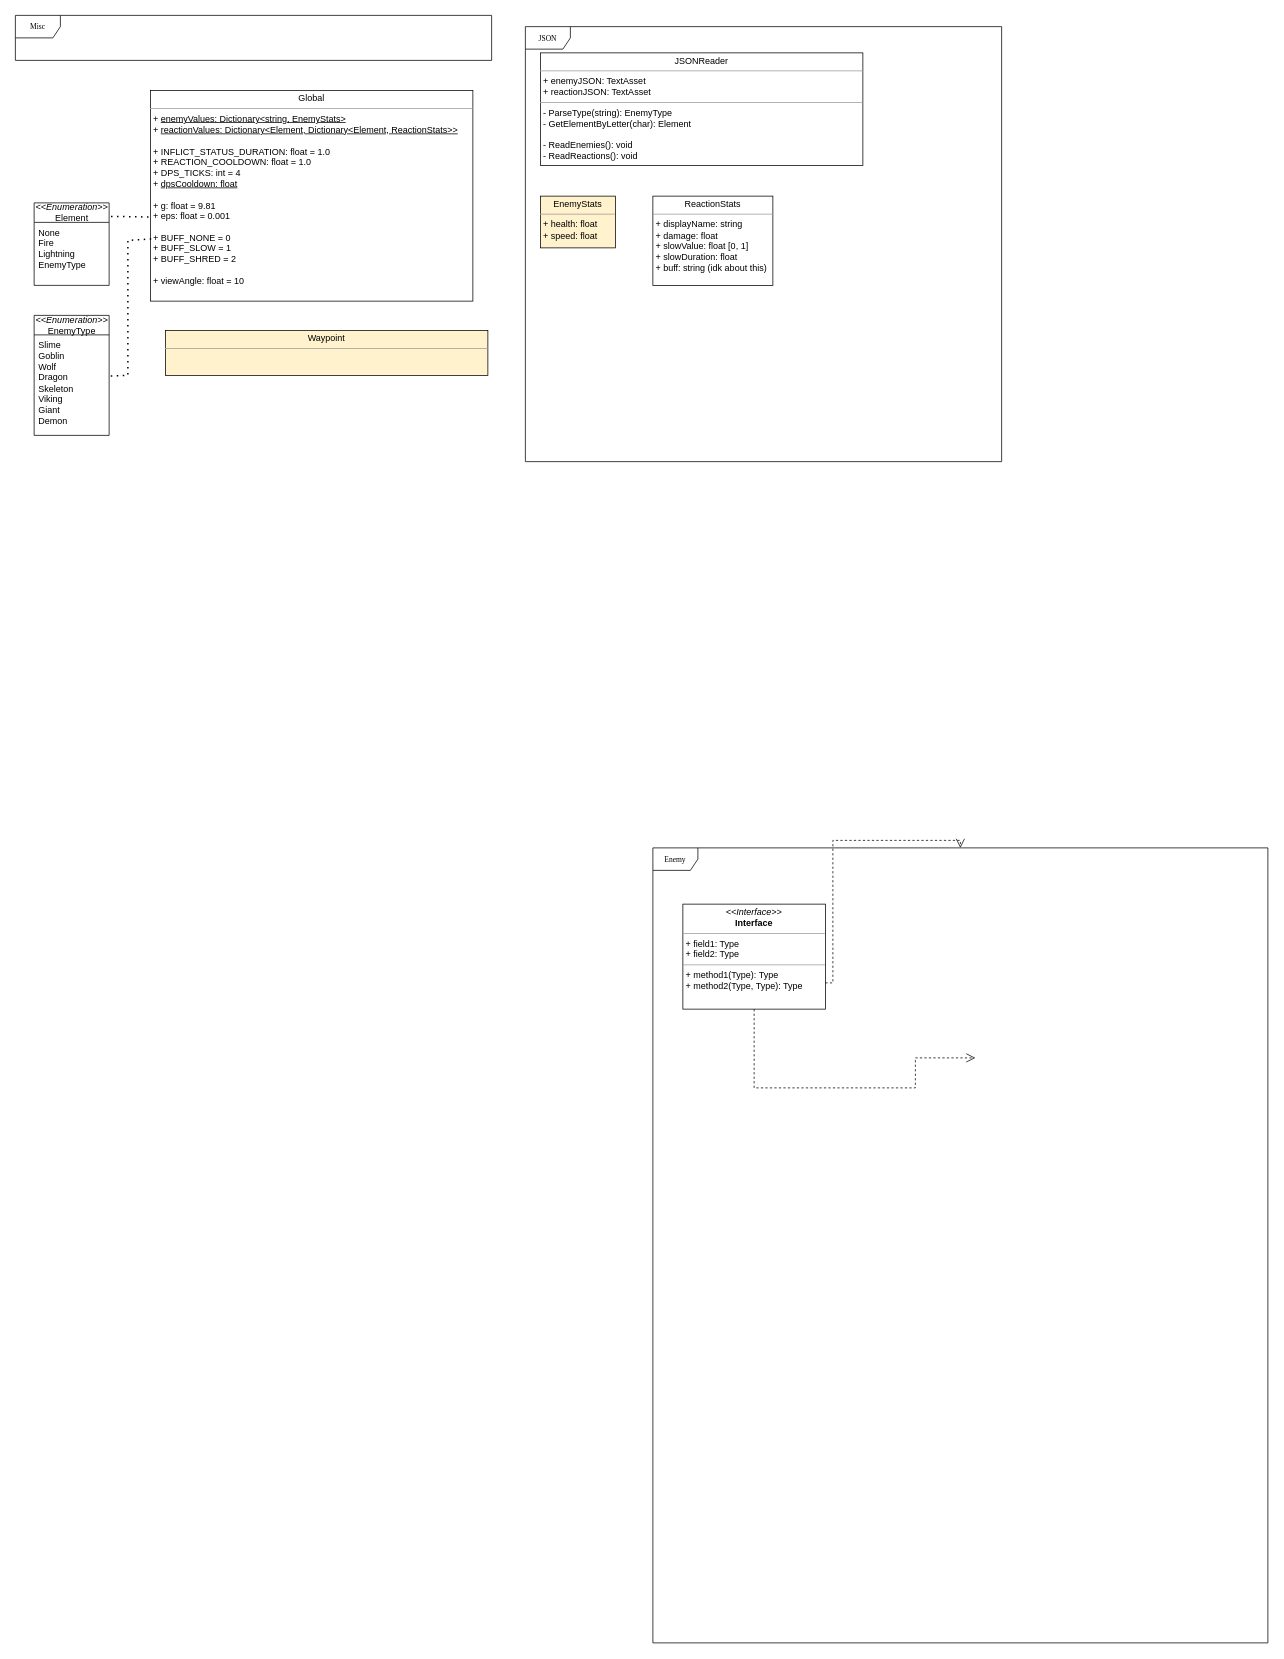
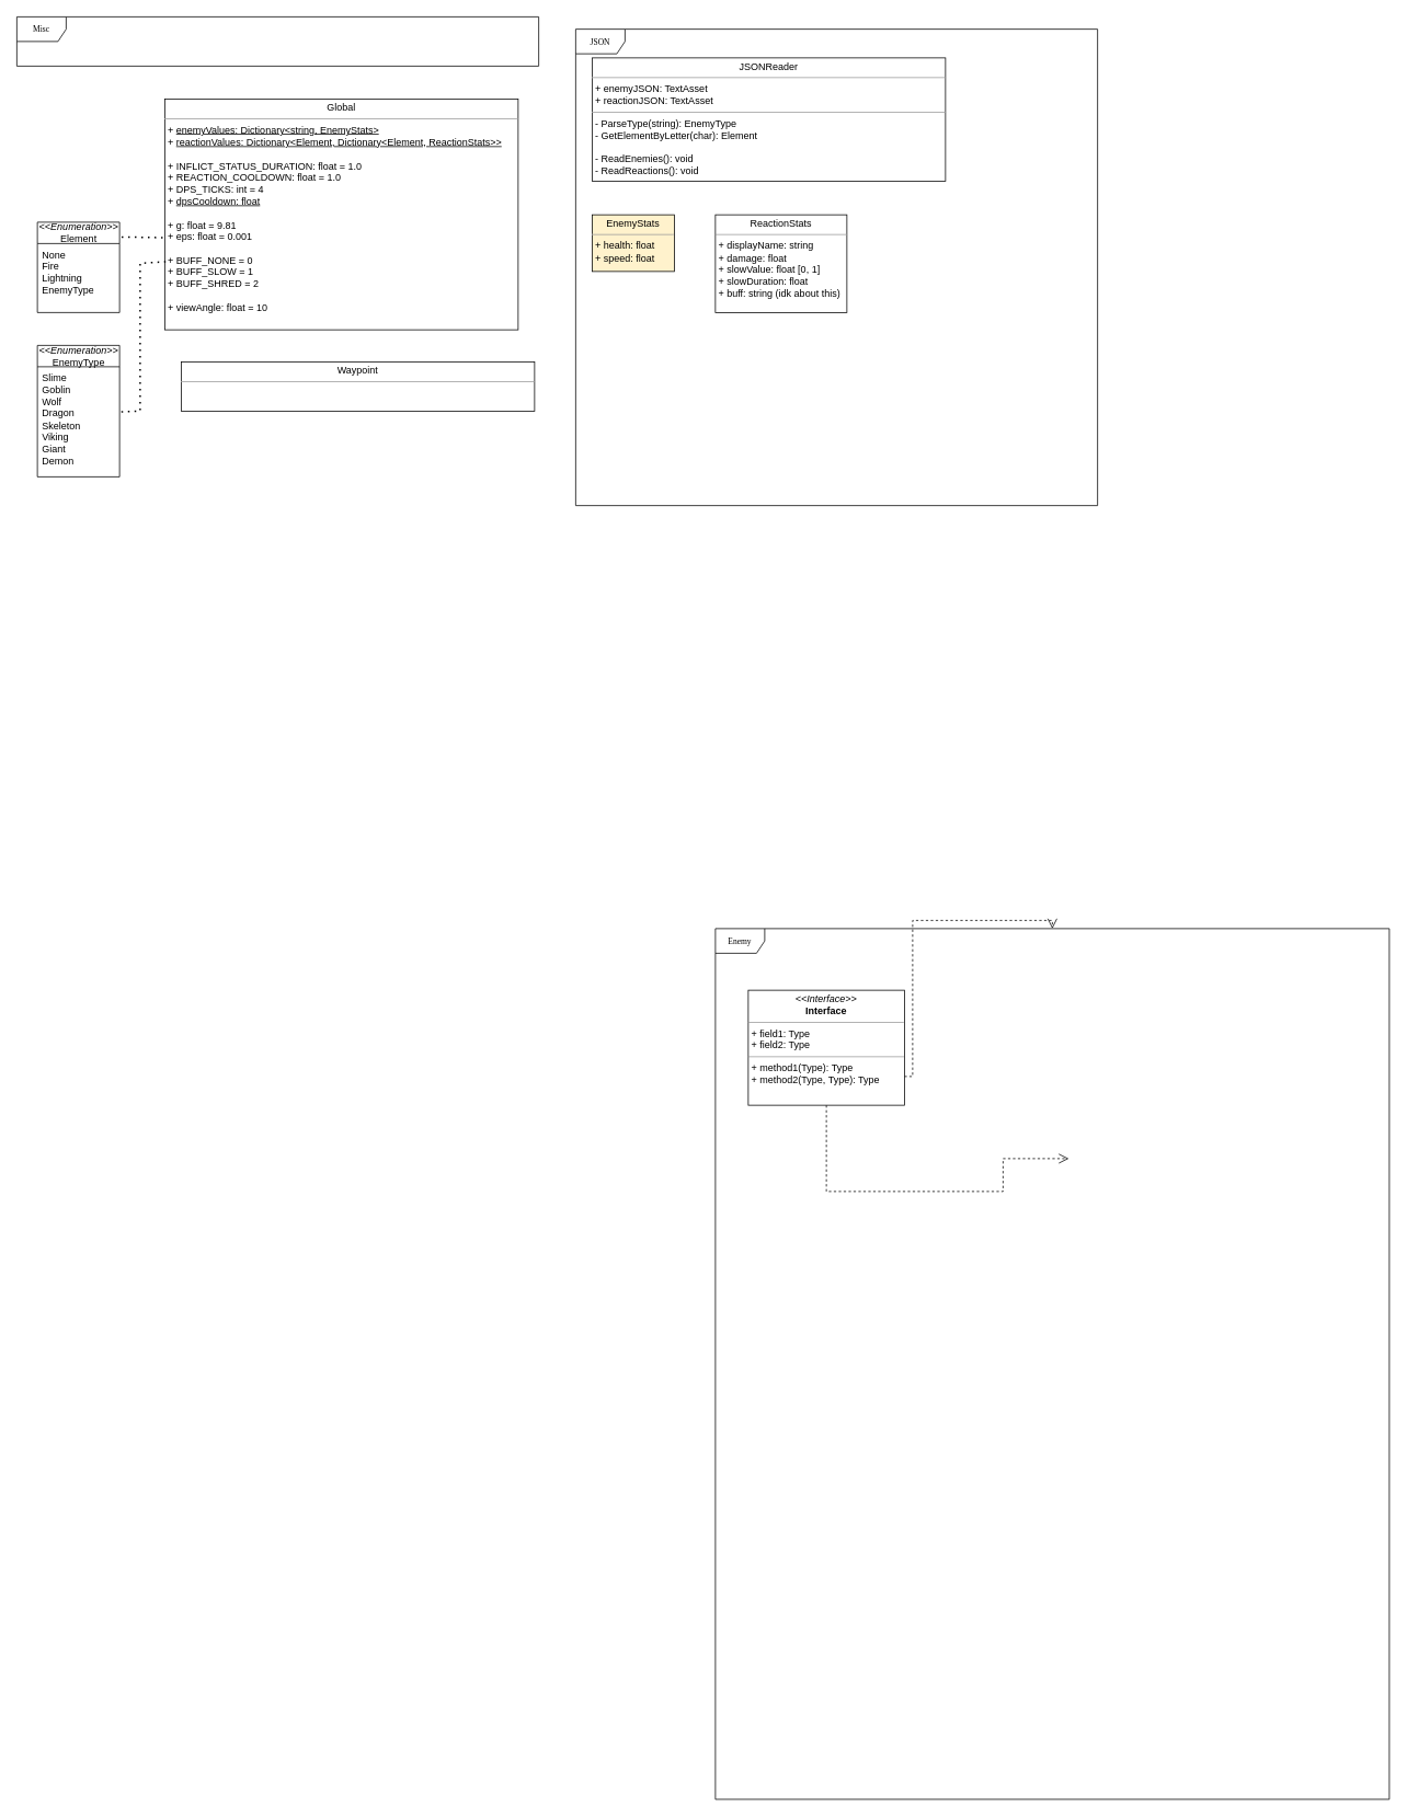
  <mxCell id="0" />
  <mxCell id="1" parent="0" />
  <mxCell id="2" value="Enemy" style="shape=umlFrame;whiteSpace=wrap;html=1;rounded=0;shadow=0;comic=0;labelBackgroundColor=none;strokeWidth=1;fontFamily=Verdana;fontSize=10;align=center;" parent="1" vertex="1"><mxGeometry x="870" y="1130" width="820" height="1060" as="geometry" /></mxCell>
  <mxCell id="3" style="edgeStyle=orthogonalEdgeStyle;rounded=0;html=1;dashed=1;labelBackgroundColor=none;startFill=0;endArrow=open;endFill=0;endSize=10;fontFamily=Verdana;fontSize=10;" parent="1" source="5" edge="1"><mxGeometry relative="1" as="geometry"><Array as="points"><mxPoint x="1220" y="1450" /><mxPoint x="1220" y="1410" /></Array><mxPoint x="1300" y="1410" as="targetPoint" /></mxGeometry></mxCell>
  <mxCell id="4" style="edgeStyle=orthogonalEdgeStyle;rounded=0;html=1;exitX=1;exitY=0.75;dashed=1;labelBackgroundColor=none;startFill=0;endArrow=open;endFill=0;endSize=10;fontFamily=Verdana;fontSize=10;" parent="1" source="5" target="2" edge="1"><mxGeometry relative="1" as="geometry"><Array as="points" /><mxPoint x="1230" y="1550" as="targetPoint" /></mxGeometry></mxCell>
  <mxCell id="5" value="&lt;p style=&quot;margin:0px;margin-top:4px;text-align:center;&quot;&gt;&lt;i&gt;&amp;lt;&amp;lt;Interface&amp;gt;&amp;gt;&lt;/i&gt;&lt;br/&gt;&lt;b&gt;Interface&lt;/b&gt;&lt;/p&gt;&lt;hr size=&quot;1&quot;/&gt;&lt;p style=&quot;margin:0px;margin-left:4px;&quot;&gt;+ field1: Type&lt;br/&gt;+ field2: Type&lt;/p&gt;&lt;hr size=&quot;1&quot;/&gt;&lt;p style=&quot;margin:0px;margin-left:4px;&quot;&gt;+ method1(Type): Type&lt;br/&gt;+ method2(Type, Type): Type&lt;/p&gt;" style="verticalAlign=top;align=left;overflow=fill;fontSize=12;fontFamily=Helvetica;html=1;rounded=0;shadow=0;comic=0;labelBackgroundColor=none;strokeWidth=1" parent="1" vertex="1"><mxGeometry x="910" y="1205" width="190" height="140" as="geometry" /></mxCell>
  <mxCell id="6" value="&lt;p style=&quot;margin:0px;margin-top:4px;text-align:center;&quot;&gt;Global&lt;/p&gt;&lt;hr size=&quot;1&quot;&gt;&lt;p style=&quot;margin:0px;margin-left:4px;&quot;&gt;+ &lt;u&gt;enemyValues: Dictionary&amp;lt;string, EnemyStats&amp;gt;&lt;/u&gt;&lt;br&gt;&lt;/p&gt;&lt;p style=&quot;margin:0px;margin-left:4px;&quot;&gt;+ &lt;u&gt;reactionValues: Dictionary&amp;lt;Element, Dictionary&amp;lt;Element, ReactionStats&amp;gt;&amp;gt;&lt;/u&gt;&lt;/p&gt;&lt;p style=&quot;margin:0px;margin-left:4px;&quot;&gt;&lt;br&gt;&lt;/p&gt;&lt;p style=&quot;margin:0px;margin-left:4px;&quot;&gt;+ INFLICT_STATUS_DURATION: float = 1.0&lt;/p&gt;&lt;p style=&quot;margin:0px;margin-left:4px;&quot;&gt;+ REACTION_COOLDOWN: float = 1.0&lt;/p&gt;&lt;p style=&quot;margin:0px;margin-left:4px;&quot;&gt;+ DPS_TICKS: int = 4&lt;/p&gt;&lt;p style=&quot;margin:0px;margin-left:4px;&quot;&gt;+ &lt;u&gt;dpsCooldown: float&lt;/u&gt;&lt;/p&gt;&lt;p style=&quot;margin:0px;margin-left:4px;&quot;&gt;&lt;u&gt;&lt;br&gt;&lt;/u&gt;&lt;/p&gt;&lt;p style=&quot;margin:0px;margin-left:4px;&quot;&gt;+ g: float = 9.81&lt;/p&gt;&lt;p style=&quot;margin:0px;margin-left:4px;&quot;&gt;+ eps: float = 0.001&lt;/p&gt;&lt;p style=&quot;margin:0px;margin-left:4px;&quot;&gt;&lt;br&gt;&lt;/p&gt;&lt;p style=&quot;margin:0px;margin-left:4px;&quot;&gt;+ BUFF_NONE = 0&lt;/p&gt;&lt;p style=&quot;margin:0px;margin-left:4px;&quot;&gt;+ BUFF_SLOW = 1&lt;/p&gt;&lt;p style=&quot;margin:0px;margin-left:4px;&quot;&gt;+ BUFF_SHRED = 2&lt;/p&gt;&lt;p style=&quot;margin:0px;margin-left:4px;&quot;&gt;&lt;br&gt;&lt;/p&gt;&lt;p style=&quot;margin:0px;margin-left:4px;&quot;&gt;+ viewAngle: float = 10&lt;/p&gt;" style="verticalAlign=top;align=left;overflow=fill;fontSize=12;fontFamily=Helvetica;html=1;rounded=0;shadow=0;comic=0;labelBackgroundColor=none;strokeWidth=1" vertex="1" parent="1"><mxGeometry x="200" y="120" width="430" height="281" as="geometry" /></mxCell>
  <mxCell id="7" value="&lt;i style=&quot;font-family: Helvetica; font-size: 12px;&quot;&gt;&amp;lt;&amp;lt;Enumeration&amp;gt;&amp;gt;&lt;/i&gt;&lt;br style=&quot;font-family: Helvetica; font-size: 12px;&quot;&gt;&lt;div&gt;&lt;font face=&quot;Helvetica&quot;&gt;&lt;span style=&quot;font-size: 12px;&quot;&gt;Element&lt;/span&gt;&lt;/font&gt;&lt;/div&gt;" style="swimlane;html=1;fontStyle=0;childLayout=stackLayout;horizontal=1;startSize=26;fillColor=none;horizontalStack=0;resizeParent=1;resizeLast=0;collapsible=1;marginBottom=0;swimlaneFillColor=#ffffff;rounded=0;shadow=0;comic=0;labelBackgroundColor=none;strokeWidth=1;fontFamily=Verdana;fontSize=10;align=center;" vertex="1" parent="1"><mxGeometry x="45" y="270" width="100" height="110" as="geometry" /></mxCell>
  <mxCell id="8" value="None&lt;div&gt;Fire&lt;/div&gt;&lt;div&gt;Lightning&lt;/div&gt;&lt;div&gt;EnemyType&lt;/div&gt;" style="text;html=1;strokeColor=none;fillColor=none;align=left;verticalAlign=top;spacingLeft=4;spacingRight=4;whiteSpace=wrap;overflow=hidden;rotatable=0;points=[[0,0.5],[1,0.5]];portConstraint=eastwest;" vertex="1" parent="7"><mxGeometry y="26" width="100" height="84" as="geometry" /></mxCell>
  <mxCell id="9" value="" style="endArrow=none;dashed=1;html=1;dashPattern=1 3;strokeWidth=2;rounded=0;exitX=1.025;exitY=0.164;exitDx=0;exitDy=0;exitPerimeter=0;entryX=0.007;entryY=0.601;entryDx=0;entryDy=0;entryPerimeter=0;" edge="1" parent="1" source="7" target="6"><mxGeometry width="50" height="50" relative="1" as="geometry"><mxPoint x="675" y="480" as="sourcePoint" /><mxPoint x="725" y="430" as="targetPoint" /></mxGeometry></mxCell>
  <mxCell id="10" value="Misc" style="shape=umlFrame;whiteSpace=wrap;html=1;rounded=0;shadow=0;comic=0;labelBackgroundColor=none;strokeWidth=1;fontFamily=Verdana;fontSize=10;align=center;" vertex="1" parent="1"><mxGeometry x="20" y="20" width="635" height="60" as="geometry" /></mxCell>
  <mxCell id="11" value="&lt;i style=&quot;font-family: Helvetica; font-size: 12px;&quot;&gt;&amp;lt;&amp;lt;Enumeration&amp;gt;&amp;gt;&lt;/i&gt;&lt;br style=&quot;font-family: Helvetica; font-size: 12px;&quot;&gt;&lt;div&gt;&lt;font face=&quot;Helvetica&quot;&gt;&lt;span style=&quot;font-size: 12px;&quot;&gt;EnemyType&lt;/span&gt;&lt;/font&gt;&lt;/div&gt;" style="swimlane;html=1;fontStyle=0;childLayout=stackLayout;horizontal=1;startSize=26;fillColor=none;horizontalStack=0;resizeParent=1;resizeLast=0;collapsible=1;marginBottom=0;swimlaneFillColor=#ffffff;rounded=0;shadow=0;comic=0;labelBackgroundColor=none;strokeWidth=1;fontFamily=Verdana;fontSize=10;align=center;" vertex="1" parent="1"><mxGeometry x="45" y="420" width="100" height="160" as="geometry" /></mxCell>
  <mxCell id="12" value="Slime&lt;div&gt;Goblin&lt;/div&gt;&lt;div&gt;Wolf&lt;/div&gt;&lt;div&gt;Dragon&lt;/div&gt;&lt;div&gt;Skeleton&lt;/div&gt;&lt;div&gt;Viking&lt;/div&gt;&lt;div&gt;Giant&lt;/div&gt;&lt;div&gt;Demon&lt;/div&gt;" style="text;html=1;strokeColor=none;fillColor=none;align=left;verticalAlign=top;spacingLeft=4;spacingRight=4;whiteSpace=wrap;overflow=hidden;rotatable=0;points=[[0,0.5],[1,0.5]];portConstraint=eastwest;" vertex="1" parent="11"><mxGeometry y="26" width="100" height="134" as="geometry" /></mxCell>
  <mxCell id="13" value="" style="endArrow=none;dashed=1;html=1;dashPattern=1 3;strokeWidth=2;rounded=0;exitX=1.022;exitY=0.409;exitDx=0;exitDy=0;exitPerimeter=0;entryX=0.004;entryY=0.705;entryDx=0;entryDy=0;entryPerimeter=0;" edge="1" parent="1" source="12" target="6"><mxGeometry width="50" height="50" relative="1" as="geometry"><mxPoint x="145" y="490" as="sourcePoint" /><mxPoint x="198" y="319" as="targetPoint" /><Array as="points"><mxPoint x="170" y="500" /><mxPoint x="170" y="320" /></Array></mxGeometry></mxCell>
- <mxCell id="14" value="&lt;p style=&quot;margin:0px;margin-top:4px;text-align:center;&quot;&gt;Waypoint&lt;/p&gt;&lt;hr size=&quot;1&quot;&gt;&lt;p style=&quot;margin:0px;margin-left:4px;&quot;&gt;&lt;br&gt;&lt;/p&gt;" style="verticalAlign=top;align=left;overflow=fill;fontSize=12;fontFamily=Helvetica;html=1;rounded=0;shadow=0;comic=0;labelBackgroundColor=none;strokeWidth=1;fillColor=#fff2cc;" vertex="1" parent="1"><mxGeometry x="220" y="440" width="430" height="60" as="geometry" /></mxCell>
+ <mxCell id="14" value="&lt;p style=&quot;margin:0px;margin-top:4px;text-align:center;&quot;&gt;Waypoint&lt;/p&gt;&lt;hr size=&quot;1&quot;&gt;&lt;p style=&quot;margin:0px;margin-left:4px;&quot;&gt;&lt;br&gt;&lt;/p&gt;" style="verticalAlign=top;align=left;overflow=fill;fontSize=12;fontFamily=Helvetica;html=1;rounded=0;shadow=0;comic=0;labelBackgroundColor=none;strokeWidth=1" vertex="1" parent="1"><mxGeometry x="220" y="440" width="430" height="60" as="geometry" /></mxCell>
  <mxCell id="15" value="JSON" style="shape=umlFrame;whiteSpace=wrap;html=1;rounded=0;shadow=0;comic=0;labelBackgroundColor=none;strokeWidth=1;fontFamily=Verdana;fontSize=10;align=center;" vertex="1" parent="1"><mxGeometry x="700" y="35" width="635" height="580" as="geometry" /></mxCell>
  <mxCell id="16" value="&lt;p style=&quot;margin:0px;margin-top:4px;text-align:center;&quot;&gt;JSONReader&lt;/p&gt;&lt;hr size=&quot;1&quot;&gt;&lt;p style=&quot;margin:0px;margin-left:4px;&quot;&gt;+ enemyJSON: TextAsset&lt;br&gt;&lt;/p&gt;&lt;p style=&quot;margin:0px;margin-left:4px;&quot;&gt;+ reactionJSON: TextAsset&lt;br&gt;&lt;/p&gt;&lt;hr size=&quot;1&quot;&gt;&lt;p style=&quot;margin: 0px 0px 0px 4px;&quot;&gt;- ParseType(string): EnemyType&lt;/p&gt;&lt;p style=&quot;margin: 0px 0px 0px 4px;&quot;&gt;- GetElementByLetter(char): Element&lt;/p&gt;&lt;p style=&quot;margin: 0px 0px 0px 4px;&quot;&gt;&lt;br&gt;&lt;/p&gt;&lt;p style=&quot;margin: 0px 0px 0px 4px;&quot;&gt;- ReadEnemies(): void&lt;/p&gt;&lt;p style=&quot;margin: 0px 0px 0px 4px;&quot;&gt;- ReadReactions(): void&lt;/p&gt;&lt;p style=&quot;margin: 0px 0px 0px 4px;&quot;&gt;&lt;br&gt;&lt;/p&gt;" style="verticalAlign=top;align=left;overflow=fill;fontSize=12;fontFamily=Helvetica;html=1;rounded=0;shadow=0;comic=0;labelBackgroundColor=none;strokeWidth=1" vertex="1" parent="1"><mxGeometry x="720" y="70" width="430" height="150" as="geometry" /></mxCell>
  <mxCell id="17" value="&lt;p style=&quot;margin:0px;margin-top:4px;text-align:center;&quot;&gt;EnemyStats&lt;/p&gt;&lt;hr size=&quot;1&quot;&gt;&lt;p style=&quot;margin:0px;margin-left:4px;&quot;&gt;+ health: float&lt;br&gt;+ speed: float&lt;/p&gt;" style="verticalAlign=top;align=left;overflow=fill;fontSize=12;fontFamily=Helvetica;html=1;rounded=0;shadow=0;comic=0;labelBackgroundColor=none;strokeWidth=1;fillColor=#fff2cc;" vertex="1" parent="1"><mxGeometry x="720" y="261" width="100" height="69" as="geometry" /></mxCell>
  <mxCell id="18" value="&lt;p style=&quot;margin:0px;margin-top:4px;text-align:center;&quot;&gt;ReactionStats&lt;/p&gt;&lt;hr size=&quot;1&quot;&gt;&lt;p style=&quot;margin:0px;margin-left:4px;&quot;&gt;+ displayName: string&lt;br&gt;+ damage: float&lt;/p&gt;&lt;p style=&quot;margin:0px;margin-left:4px;&quot;&gt;+ slowValue: float [0, 1]&lt;/p&gt;&lt;p style=&quot;margin:0px;margin-left:4px;&quot;&gt;+ slowDuration: float&lt;/p&gt;&lt;p style=&quot;margin:0px;margin-left:4px;&quot;&gt;+ buff: string (idk about this)&lt;/p&gt;" style="verticalAlign=top;align=left;overflow=fill;fontSize=12;fontFamily=Helvetica;html=1;rounded=0;shadow=0;comic=0;labelBackgroundColor=none;strokeWidth=1" vertex="1" parent="1"><mxGeometry x="870" y="261" width="160" height="119" as="geometry" /></mxCell>
